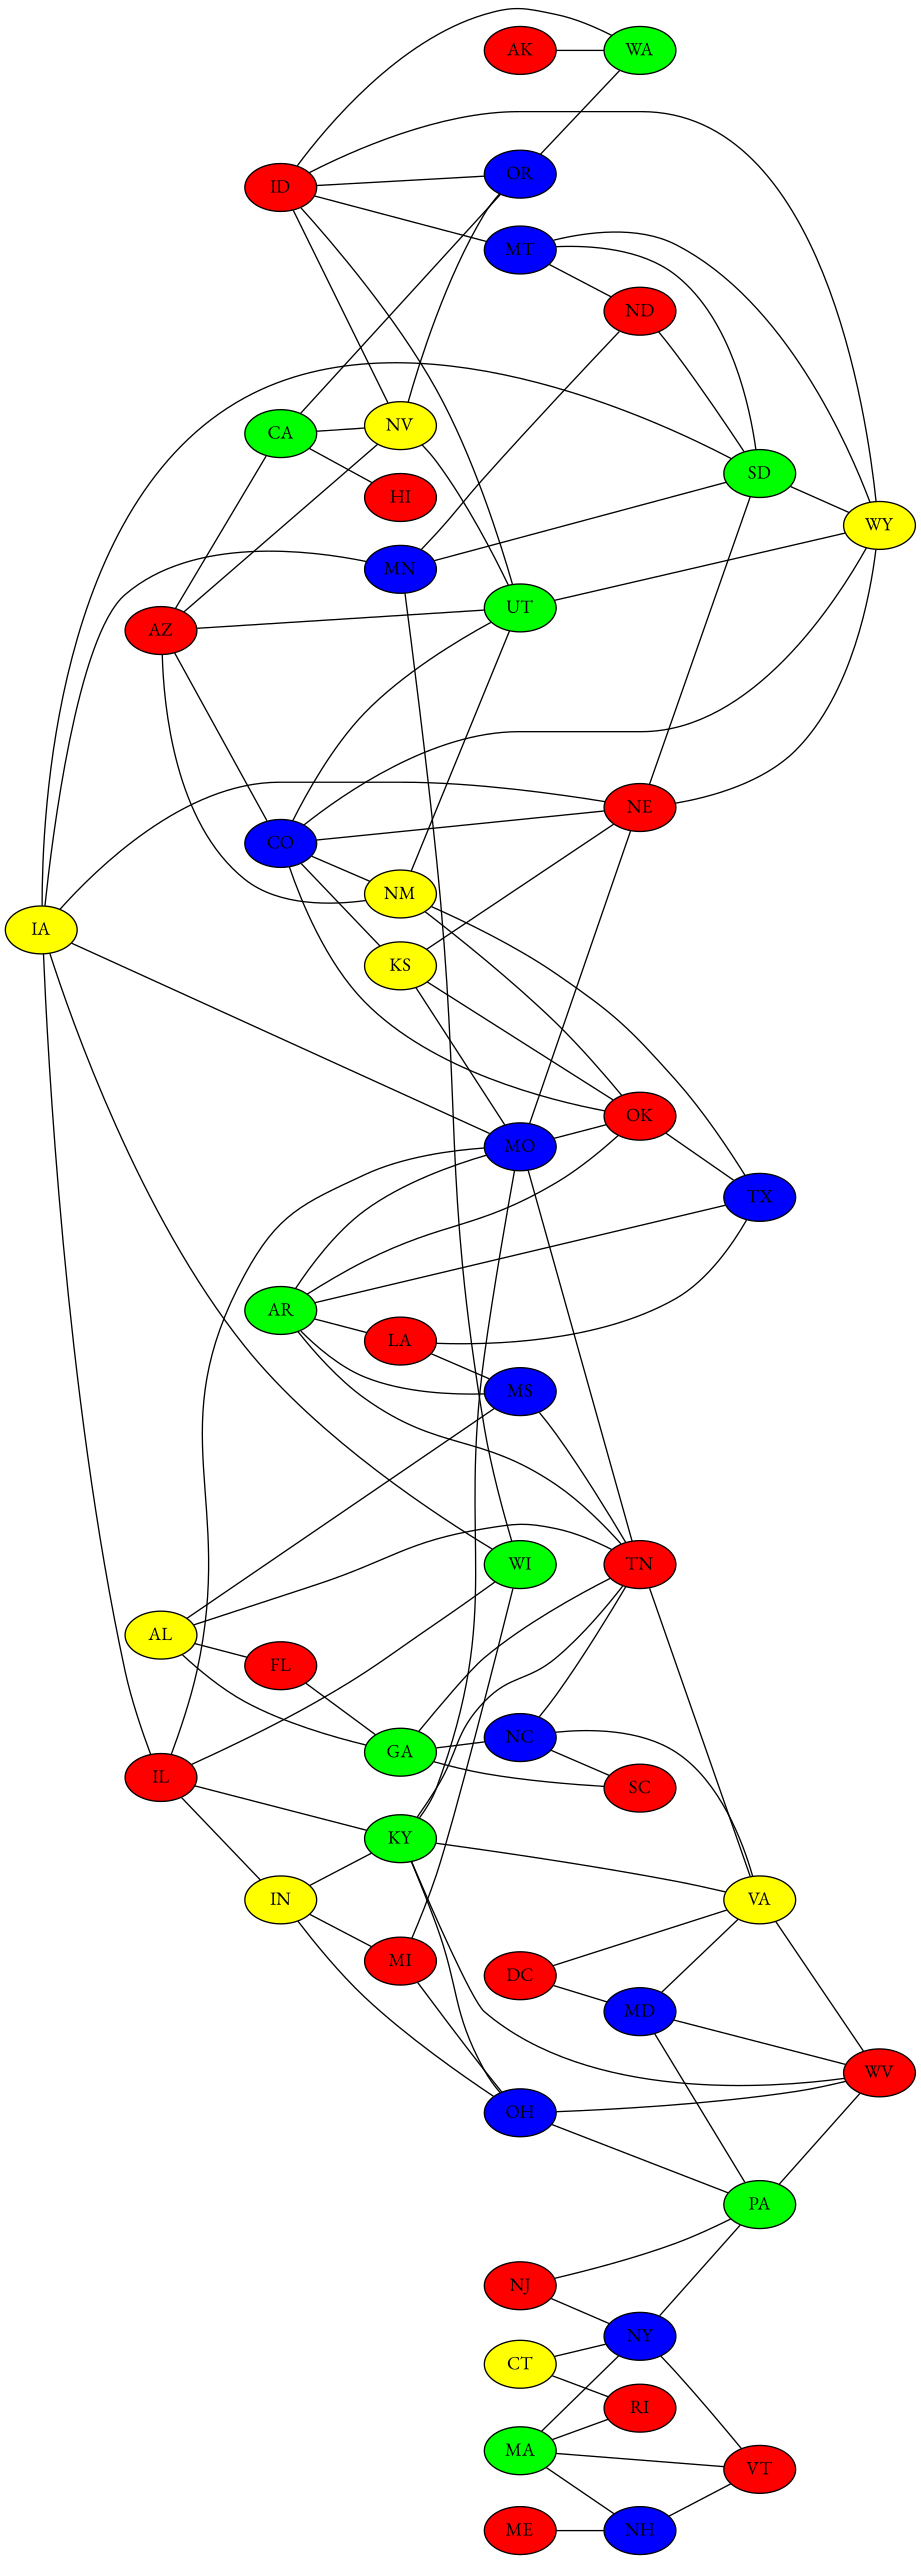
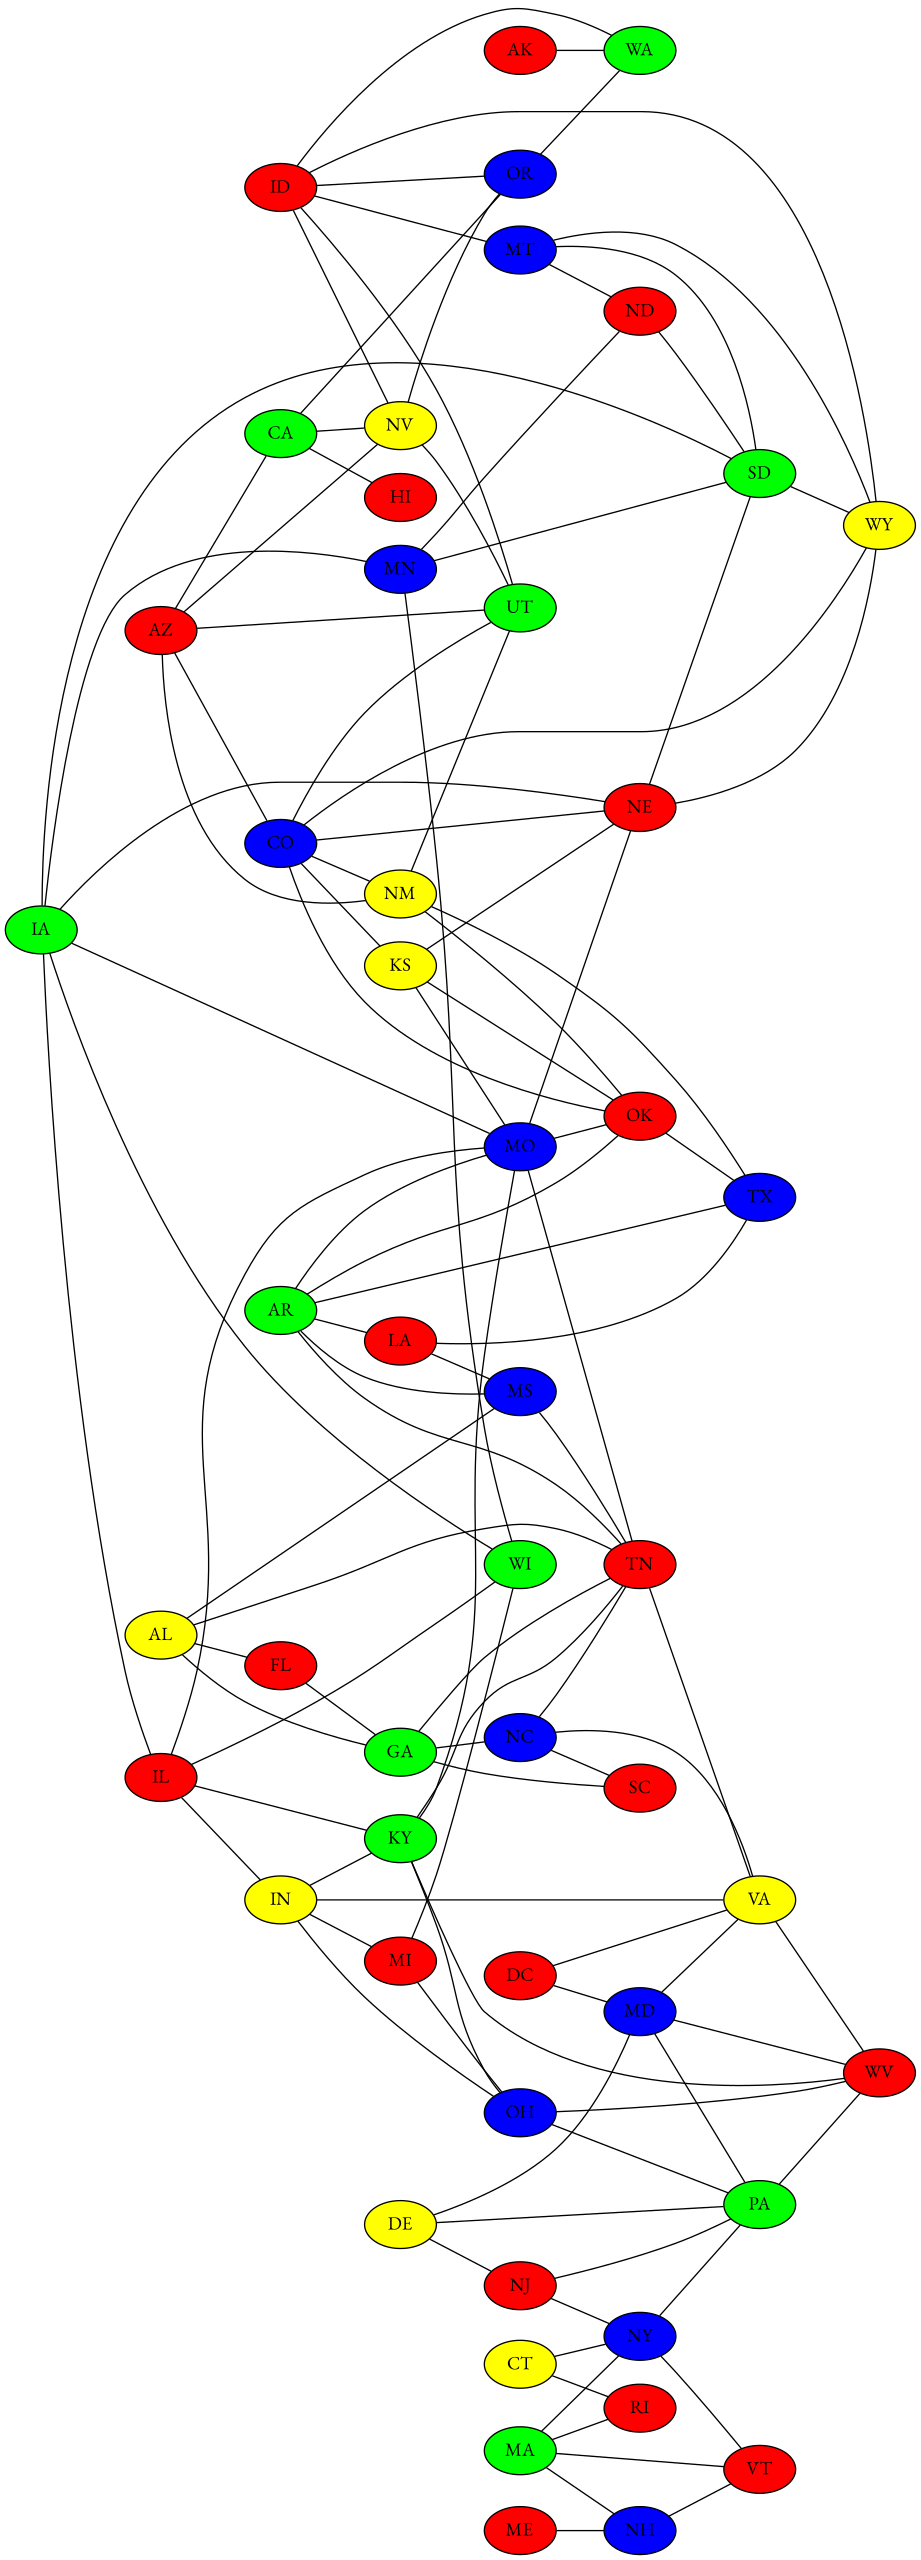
  graph {
    fontname="EB Garamond"
    rankdir=LR
    splines=true
    node [fillcolor=red fontname="EB Garamond" style=filled]
    edge [fontname="EB Garamond"]
    WA [fillcolor=green]
    AK
    AL [fillcolor=yellow]
    TN
    GA [fillcolor=green]
    FL
    MS [fillcolor=blue]
    VA [fillcolor=yellow]
    NC [fillcolor=blue]
    SC
    WV
    AR [fillcolor=green]
    MO [fillcolor=blue]
    LA
    TX [fillcolor=blue]
    OK
    NE
    WY [fillcolor=yellow]
    SD [fillcolor=green]
    UT [fillcolor=green]
    AZ
    CO [fillcolor=blue]
    NM [fillcolor=yellow]
    CA [fillcolor=green]
    NV [fillcolor=yellow]
    KS [fillcolor=yellow]
    OR [fillcolor=blue]
    HI
    CT [fillcolor=yellow]
    RI
    NY [fillcolor=blue]
    MA [fillcolor=green]
    NH [fillcolor=blue]
    VT
    PA [fillcolor=green]
    DC
    MD [fillcolor=blue]
+   DE [fillcolor=yellow]
    NJ
-   IA [fillcolor=yellow]
+   IA [fillcolor=green]
    MN [fillcolor=blue]
    WI [fillcolor=green]
    IL
    ND
    IN [fillcolor=yellow]
    KY [fillcolor=green]
    MI
    OH [fillcolor=blue]
    ID
    MT [fillcolor=blue]
    ME
    AK -- WA
    AL -- TN
    AL -- GA
    AL -- FL
    AL -- MS
    TN -- VA
    GA -- TN
    GA -- NC
    GA -- SC
    FL -- GA
    MS -- TN
    VA -- WV
    NC -- TN
    NC -- VA
    NC -- SC
    AR -- TN
    AR -- MS
    AR -- MO
    AR -- LA
    AR -- TX
    AR -- OK
    MO -- TN
    MO -- OK
    MO -- NE
    LA -- MS
    LA -- TX
    OK -- TX
    NE -- WY
    NE -- SD
    SD -- WY
-   UT -- WY
    AZ -- UT
    AZ -- CO
    AZ -- NM
    AZ -- CA
    AZ -- NV
    CO -- OK
    CO -- NE
    CO -- WY
    CO -- UT
    CO -- NM
    CO -- KS
    NM -- TX
    NM -- OK
    NM -- UT
    CA -- NV
    CA -- OR
    CA -- HI
    NV -- UT
    NV -- OR
    KS -- MO
    KS -- OK
    KS -- NE
    OR -- WA
    CT -- RI
    CT -- NY
    NY -- VT
    NY -- PA
    MA -- RI
    MA -- NY
    MA -- NH
    MA -- VT
    NH -- VT
    PA -- WV
    DC -- VA
    DC -- MD
    MD -- VA
    MD -- WV
    MD -- PA
+   DE -- PA
+   DE -- MD
+   DE -- NJ
    NJ -- NY
    NJ -- PA
    IA -- MO
    IA -- NE
    IA -- SD
    IA -- MN
    IA -- WI
    IA -- IL
    MN -- SD
    MN -- WI
    MN -- ND
    IL -- MO
    IL -- WI
    IL -- IN
    IL -- KY
    ND -- SD
    IN -- KY
    IN -- MI
    IN -- OH
    KY -- TN
-   KY -- VA
+   IN -- VA
    KY -- WV
    KY -- MO
    KY -- OH
    MI -- WI
    MI -- OH
    OH -- WV
    OH -- PA
    ID -- WA
    ID -- WY
    ID -- UT
    ID -- NV
    ID -- OR
    ID -- MT
    MT -- WY
    MT -- SD
    MT -- ND
    ME -- NH
  }
